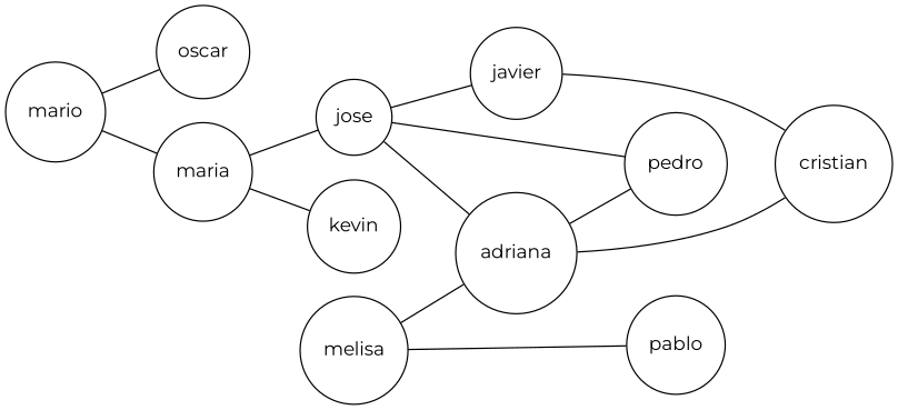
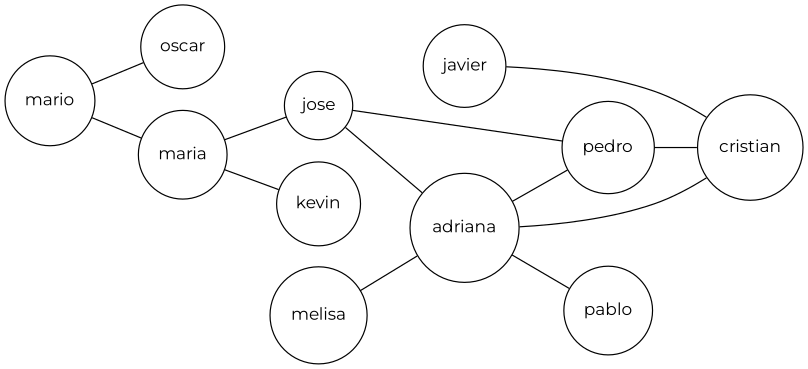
  digraph {
    fontname=Montserrat
    rankdir=LR
    node [fontname=Montserrat shape=circle]
    edge [dir=none fontname=Montserrat]
    mario
    oscar
    maria
    kevin
    jose
    melisa
    adriana
    pablo
    javier
    pedro
    cristian
    mario -> oscar
    mario -> maria
    maria -> kevin
    maria -> jose
    jose -> adriana
-   jose -> javier
    jose -> pedro
    melisa -> adriana
-   melisa -> pablo
+   adriana -> pablo
    adriana -> pedro
    adriana -> cristian
    javier -> cristian
+   pedro -> cristian
  }
